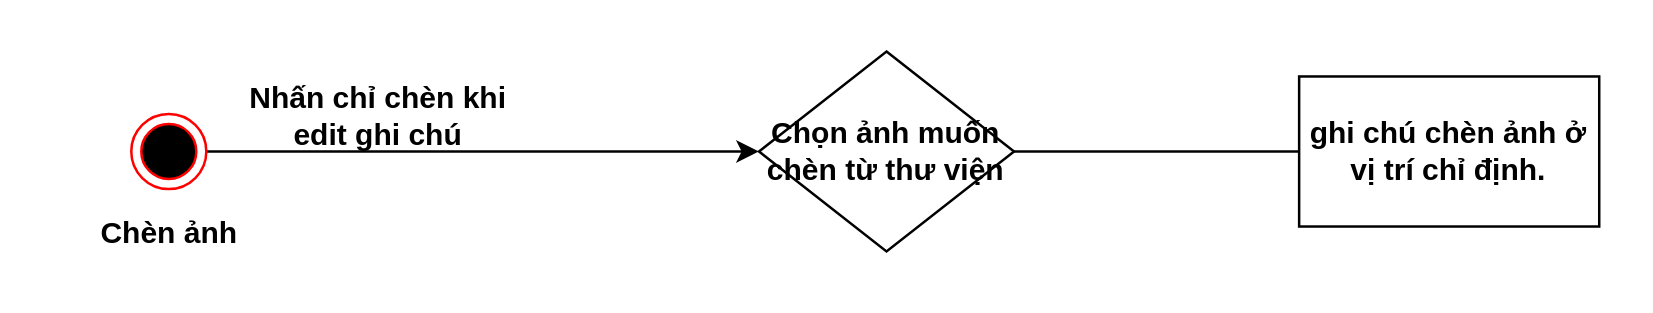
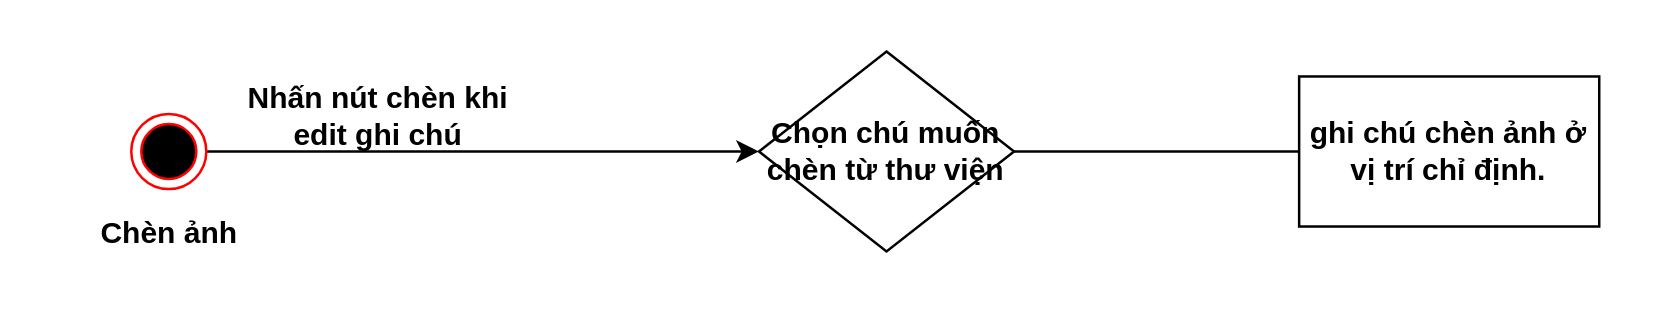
  <mxCell id="0" />
  <mxCell id="1" parent="0" />
  <mxCell id="2" value="" style="edgeStyle=orthogonalEdgeStyle;rounded=0;orthogonalLoop=1;jettySize=auto;html=1;fontStyle=1" edge="1" parent="1" source="3" target="6"><mxGeometry relative="1" as="geometry"><mxPoint x="117" y="60" as="targetPoint" /></mxGeometry></mxCell>
  <mxCell id="3" value="" style="ellipse;html=1;shape=endState;fillColor=#000000;strokeColor=#ff0000;fontStyle=1" vertex="1" parent="1"><mxGeometry x="52" y="45" width="30" height="30" as="geometry" /></mxCell>
  <mxCell id="4" value="&lt;span&gt;Chèn ảnh&lt;/span&gt;" style="text;html=1;strokeColor=none;fillColor=none;align=center;verticalAlign=middle;whiteSpace=wrap;rounded=0;fontStyle=1" vertex="1" parent="1"><mxGeometry x="20.5" y="83" width="93" height="20" as="geometry" /></mxCell>
  <mxCell id="5" value="" style="edgeStyle=orthogonalEdgeStyle;rounded=0;orthogonalLoop=1;jettySize=auto;html=1;endArrow=none;" edge="1" parent="1" source="6" target="8"><mxGeometry relative="1" as="geometry" /></mxCell>
- <mxCell id="6" value="&lt;span&gt;Chọn ảnh muốn chèn từ thư viện&lt;/span&gt;" style="rhombus;whiteSpace=wrap;html=1;fontStyle=1" vertex="1" parent="1"><mxGeometry x="303" y="20" width="102" height="80" as="geometry" /></mxCell>
- <mxCell id="7" value="Nhấn chỉ chèn khi edit ghi chú" style="text;html=1;strokeColor=none;fillColor=none;align=center;verticalAlign=middle;whiteSpace=wrap;rounded=0;fontStyle=1" vertex="1" parent="1"><mxGeometry x="87" y="36" width="128" height="20" as="geometry" /></mxCell>
+ <mxCell id="6" value="&lt;span&gt;Chọn chú muốn chèn từ thư viện&lt;/span&gt;" style="rhombus;whiteSpace=wrap;html=1;fontStyle=1" vertex="1" parent="1"><mxGeometry x="303" y="20" width="102" height="80" as="geometry" /></mxCell>
+ <mxCell id="7" value="Nhấn nút chèn khi edit ghi chú" style="text;html=1;strokeColor=none;fillColor=none;align=center;verticalAlign=middle;whiteSpace=wrap;rounded=0;fontStyle=1" vertex="1" parent="1"><mxGeometry x="87" y="36" width="128" height="20" as="geometry" /></mxCell>
  <mxCell id="8" value="ghi chú chèn ảnh ở vị trí chỉ định." style="whiteSpace=wrap;html=1;fontStyle=1;" vertex="1" parent="1"><mxGeometry x="519" y="30" width="120" height="60" as="geometry" /></mxCell>
